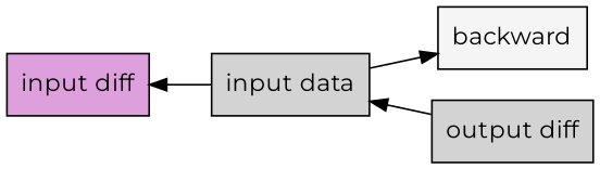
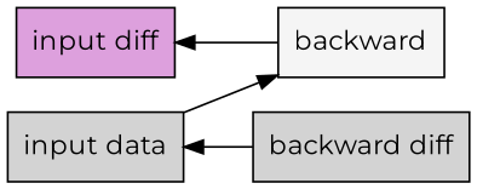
  digraph {
    fontname=Montserrat
    rankdir=LR
    node [fillcolor=lightgray fontname=Montserrat shape=rectangle style=filled]
    edge [fontname=Montserrat dir=back]
    n1 [label="input data"]
    n2 [fillcolor=whitesmoke label=backward]
-   n3 [label="output diff"]
+   n3 [label="backward diff"]
    n4 [fillcolor=plum label="input diff"]
    n1 -> n2 [dir=""]
    n1 -> n3
-   n4 -> n1
+   n4 -> n2
  }
